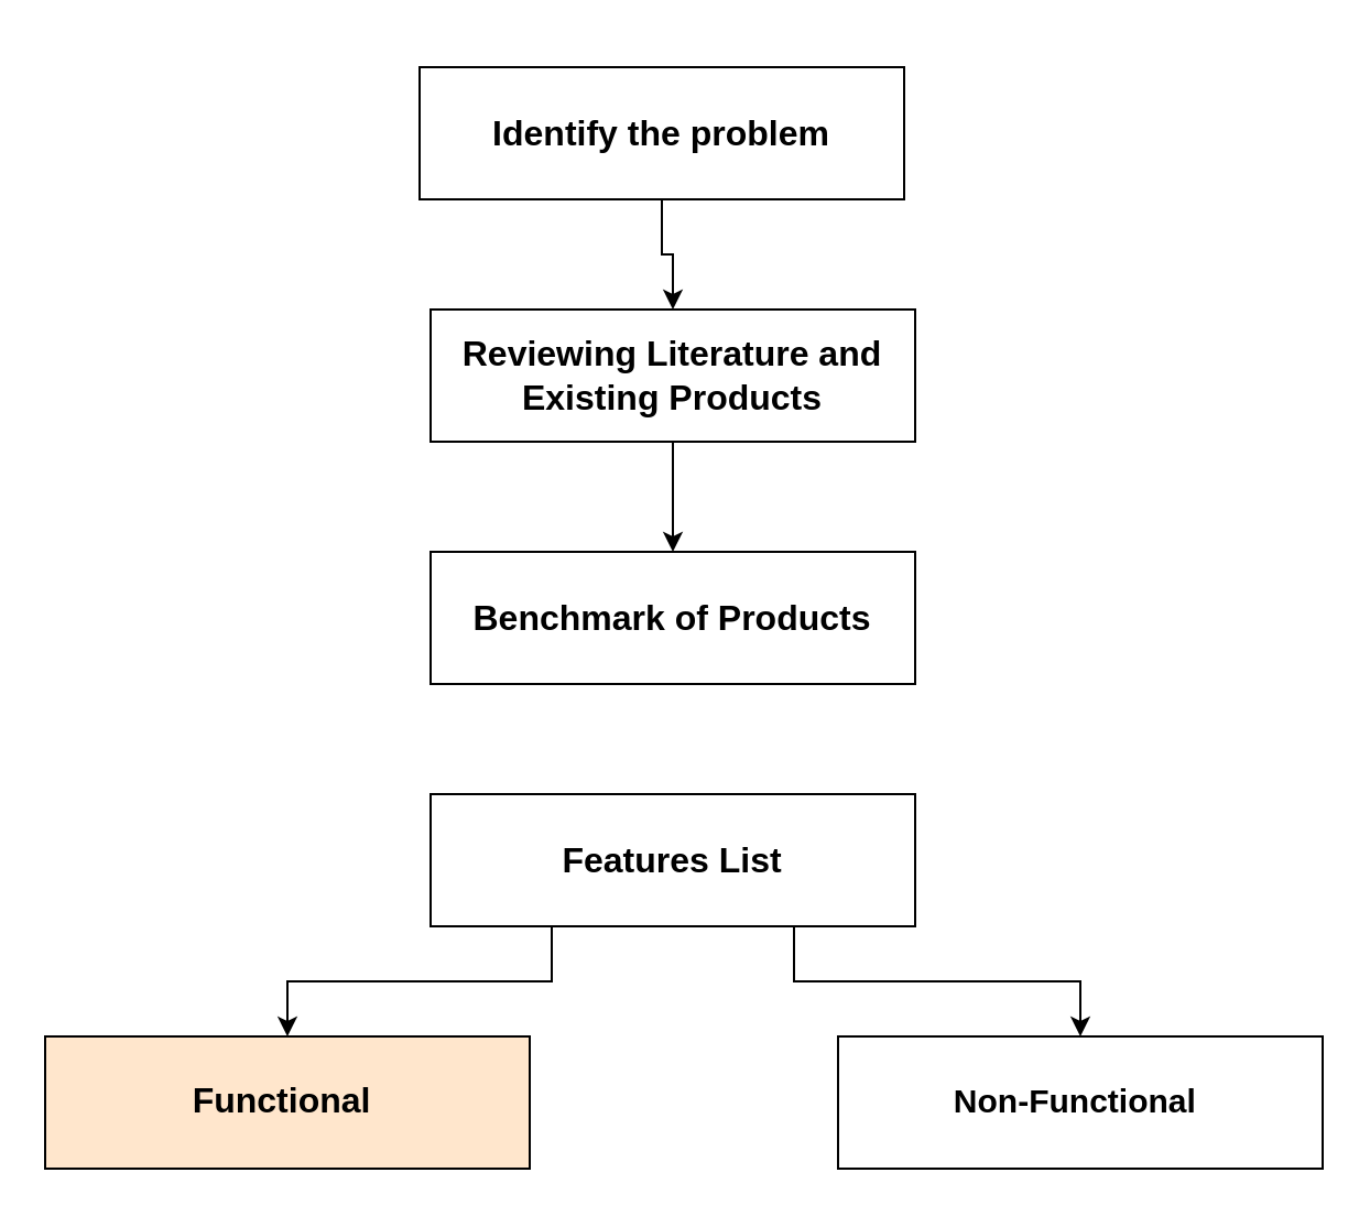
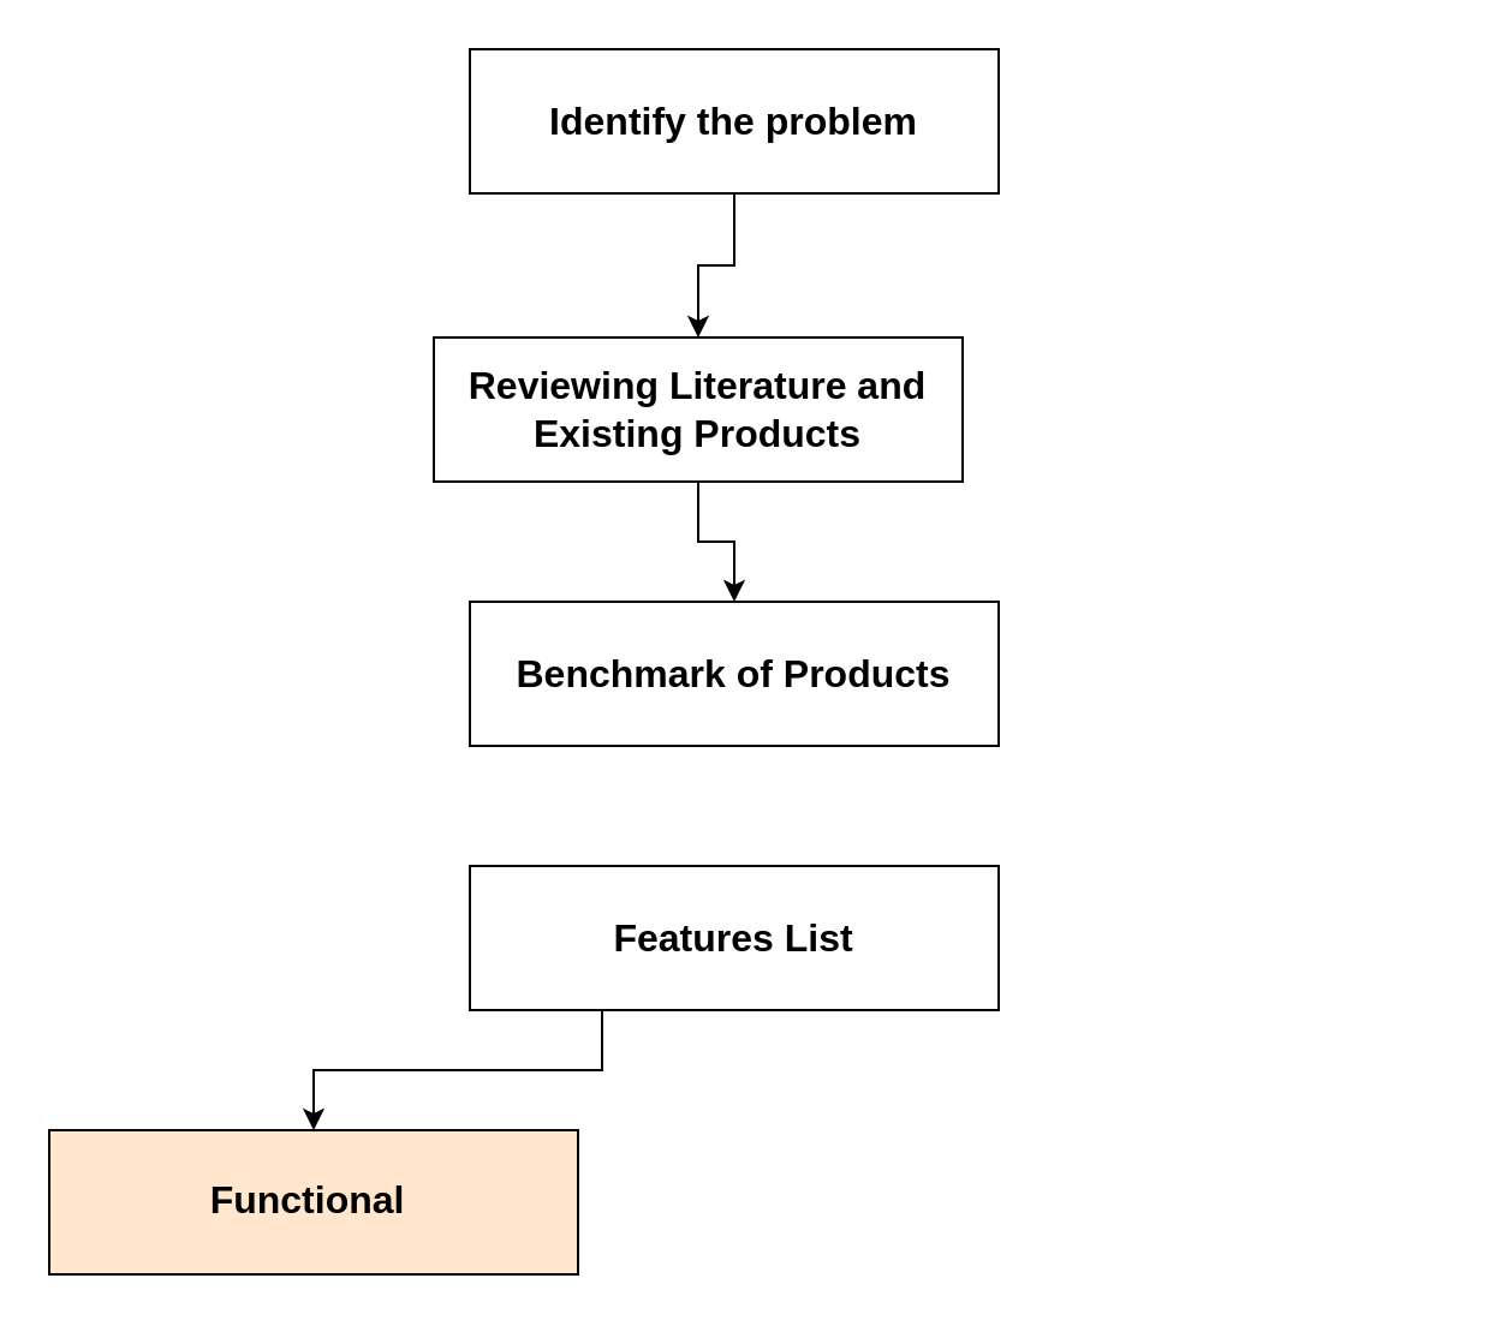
  <mxCell id="0" />
  <mxCell id="1" parent="0" />
  <mxCell id="2" style="edgeStyle=orthogonalEdgeStyle;rounded=0;orthogonalLoop=1;jettySize=auto;html=1;exitX=0.5;exitY=1;exitDx=0;exitDy=0;entryX=0.5;entryY=0;entryDx=0;entryDy=0;" edge="1" parent="1" source="3" target="5"><mxGeometry relative="1" as="geometry" /></mxCell>
- <mxCell id="3" value="&lt;b&gt;&lt;font style=&quot;font-size: 16px;&quot;&gt;Identify the problem&lt;/font&gt;&lt;/b&gt;" style="rounded=0;whiteSpace=wrap;html=1;" vertex="1" parent="1"><mxGeometry x="190" y="30" width="220" height="60" as="geometry" /></mxCell>
+ <mxCell id="3" value="&lt;b&gt;&lt;font style=&quot;font-size: 16px;&quot;&gt;Identify the problem&lt;/font&gt;&lt;/b&gt;" style="rounded=0;whiteSpace=wrap;html=1;" vertex="1" parent="1"><mxGeometry x="195" y="20" width="220" height="60" as="geometry" /></mxCell>
  <mxCell id="4" style="edgeStyle=orthogonalEdgeStyle;rounded=0;orthogonalLoop=1;jettySize=auto;html=1;exitX=0.5;exitY=1;exitDx=0;exitDy=0;entryX=0.5;entryY=0;entryDx=0;entryDy=0;" edge="1" parent="1" source="5" target="6"><mxGeometry relative="1" as="geometry" /></mxCell>
- <mxCell id="5" value="&lt;b&gt;&lt;font style=&quot;font-size: 16px;&quot;&gt;Reviewing Literature and Existing Products&lt;/font&gt;&lt;/b&gt;" style="rounded=0;whiteSpace=wrap;html=1;" vertex="1" parent="1"><mxGeometry x="195" y="140" width="220" height="60" as="geometry" /></mxCell>
+ <mxCell id="5" value="&lt;b&gt;&lt;font style=&quot;font-size: 16px;&quot;&gt;Reviewing Literature and Existing Products&lt;/font&gt;&lt;/b&gt;" style="rounded=0;whiteSpace=wrap;html=1;" vertex="1" parent="1"><mxGeometry x="180" y="140" width="220" height="60" as="geometry" /></mxCell>
  <mxCell id="6" value="&lt;b&gt;&lt;font style=&quot;font-size: 16px;&quot;&gt;Benchmark of Products&lt;/font&gt;&lt;/b&gt;" style="rounded=0;whiteSpace=wrap;html=1;" vertex="1" parent="1"><mxGeometry x="195" y="250" width="220" height="60" as="geometry" /></mxCell>
  <mxCell id="7" style="edgeStyle=orthogonalEdgeStyle;rounded=0;orthogonalLoop=1;jettySize=auto;html=1;exitX=0.25;exitY=1;exitDx=0;exitDy=0;" edge="1" parent="1" source="9" target="10"><mxGeometry relative="1" as="geometry" /></mxCell>
- <mxCell id="8" style="edgeStyle=orthogonalEdgeStyle;rounded=0;orthogonalLoop=1;jettySize=auto;html=1;exitX=0.75;exitY=1;exitDx=0;exitDy=0;" edge="1" parent="1" source="9" target="11"><mxGeometry relative="1" as="geometry" /></mxCell>
  <mxCell id="9" value="&lt;p style=&quot;line-height: 120%; font-size: 16px;&quot;&gt;&lt;b&gt;Features List&lt;/b&gt;&lt;br&gt;&lt;/p&gt;" style="rounded=0;whiteSpace=wrap;html=1;" vertex="1" parent="1"><mxGeometry x="195" y="360" width="220" height="60" as="geometry" /></mxCell>
  <mxCell id="10" value="&lt;p style=&quot;line-height: 120%;&quot;&gt;&lt;b&gt;&lt;font style=&quot;font-size: 16px;&quot;&gt;Functional&amp;nbsp;&lt;/font&gt;&lt;/b&gt;&lt;br&gt;&lt;/p&gt;" style="rounded=0;whiteSpace=wrap;html=1;fillColor=#ffe6cc;" vertex="1" parent="1"><mxGeometry x="20" y="470" width="220" height="60" as="geometry" /></mxCell>
- <mxCell id="11" value="&lt;p style=&quot;line-height: 120%;&quot;&gt;&lt;b&gt;&lt;font style=&quot;font-size: 15px;&quot;&gt;Non-Functional&amp;nbsp;&lt;/font&gt;&lt;/b&gt;&lt;br&gt;&lt;/p&gt;" style="rounded=0;whiteSpace=wrap;html=1;" vertex="1" parent="1"><mxGeometry x="380" y="470" width="220" height="60" as="geometry" /></mxCell>
